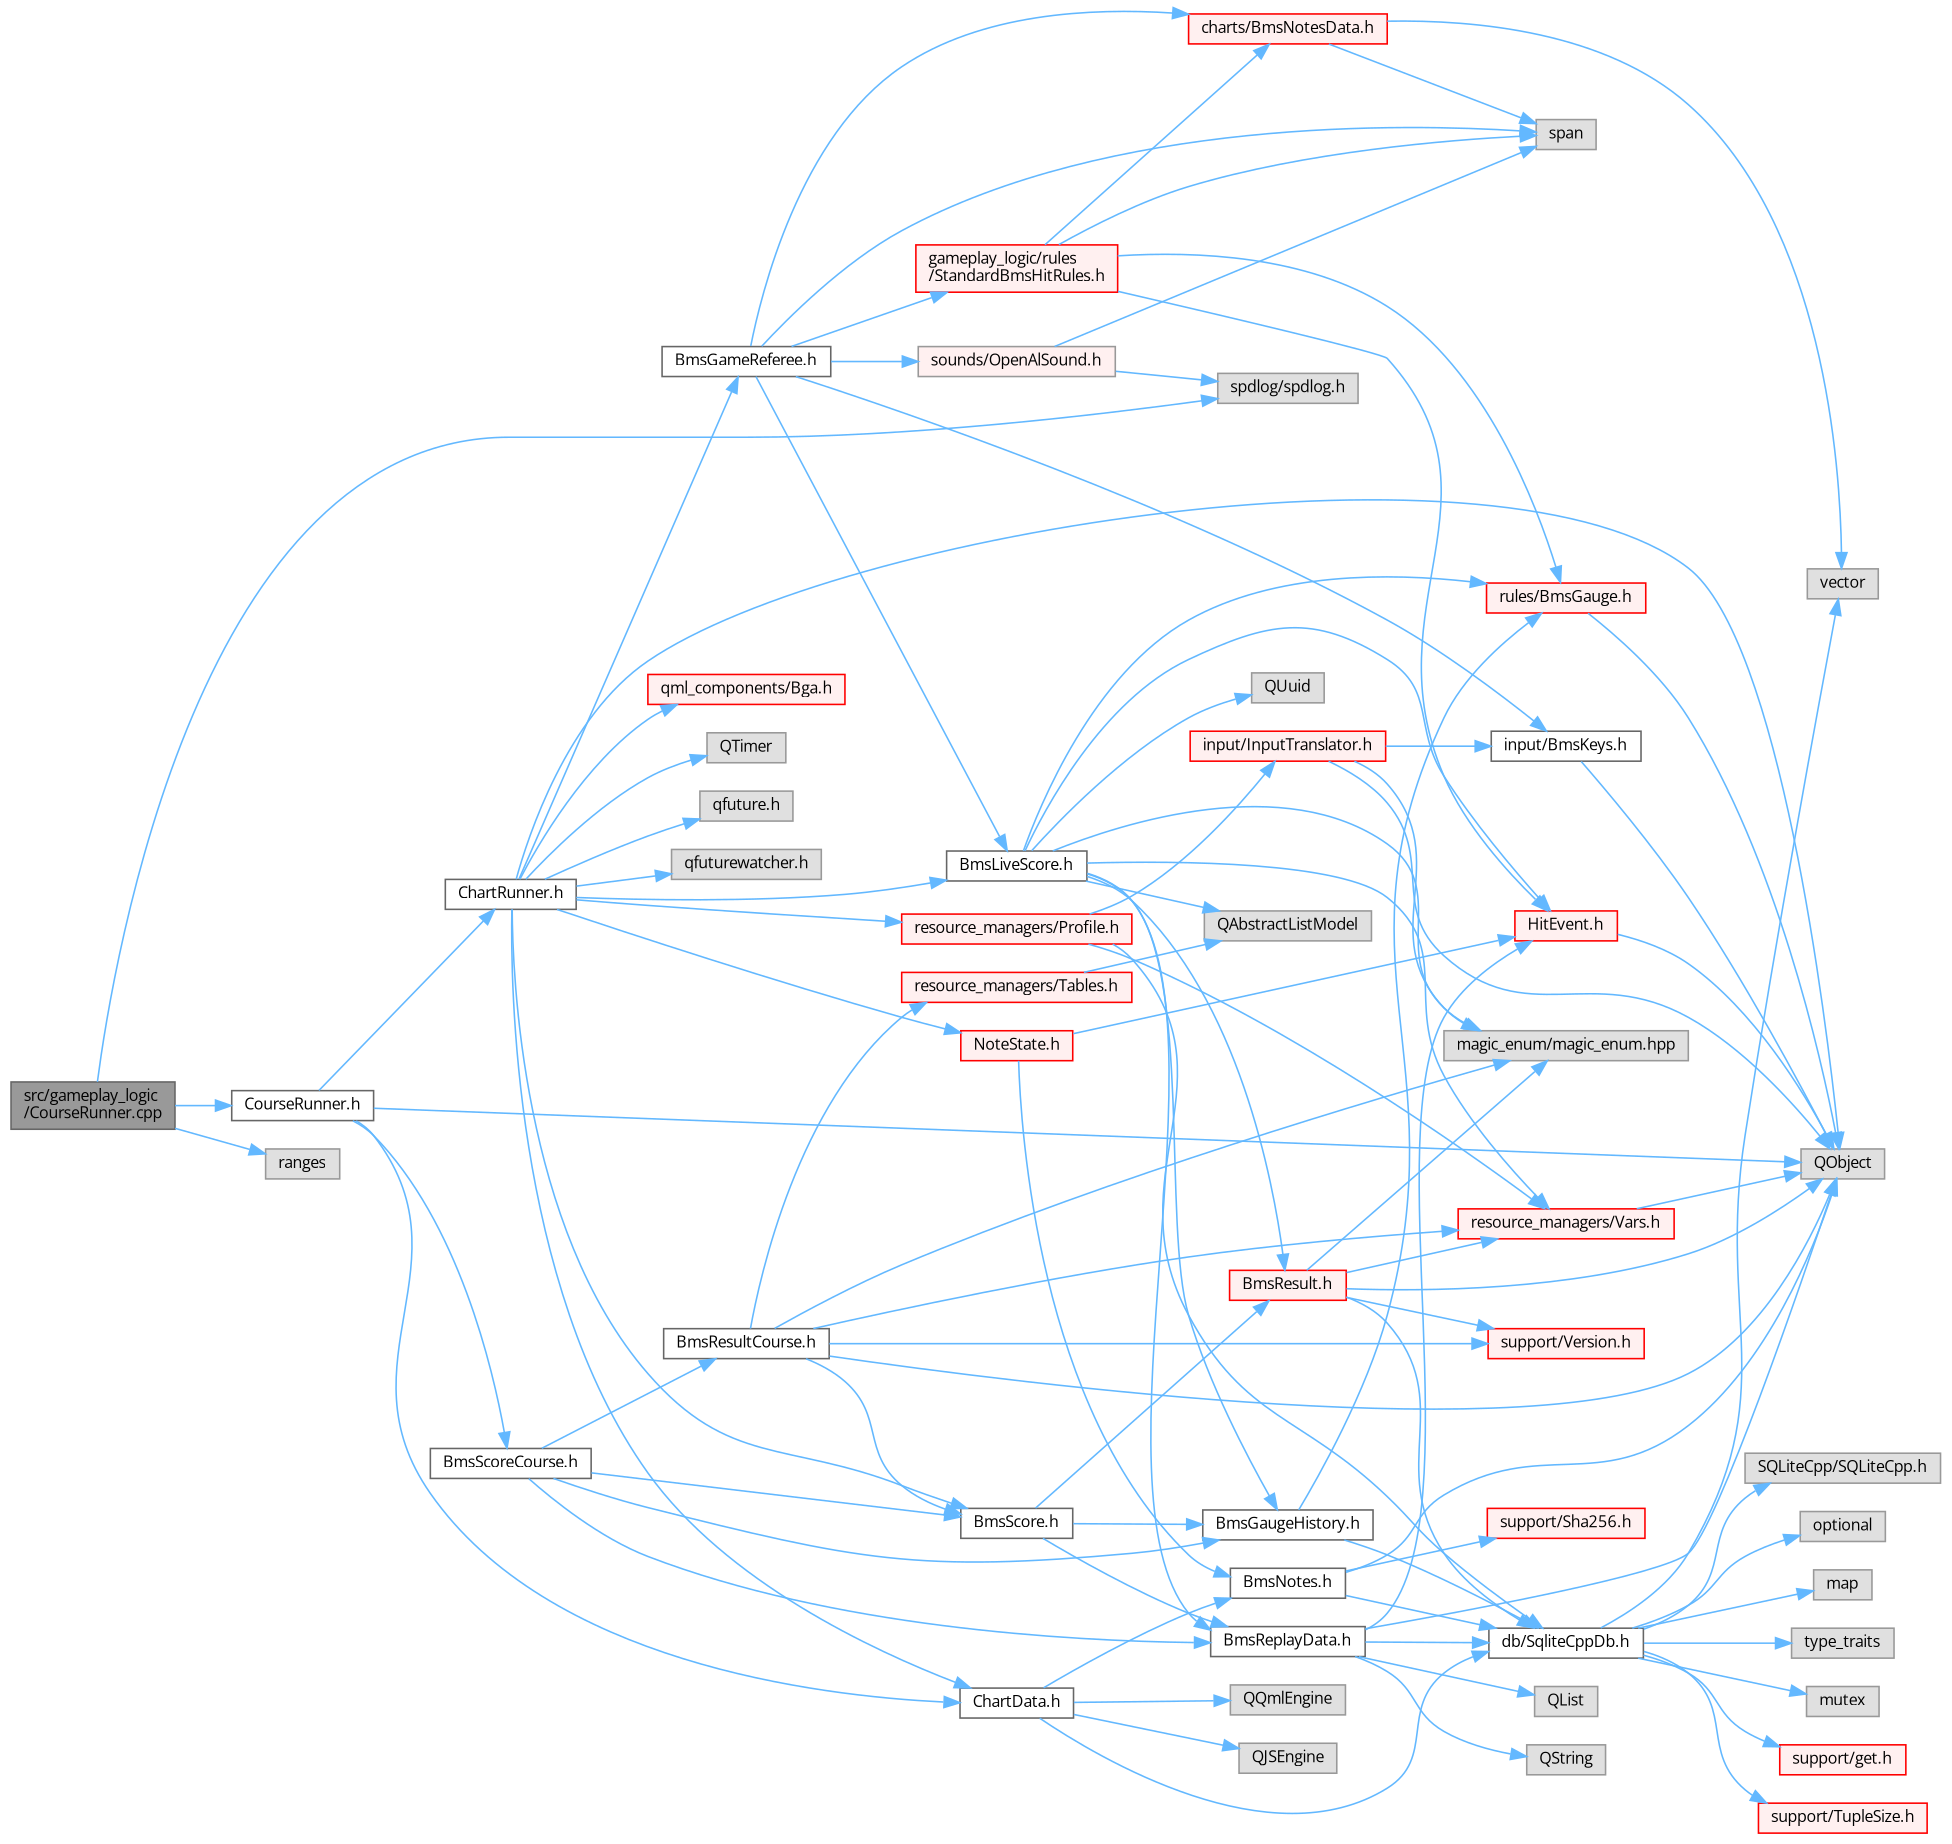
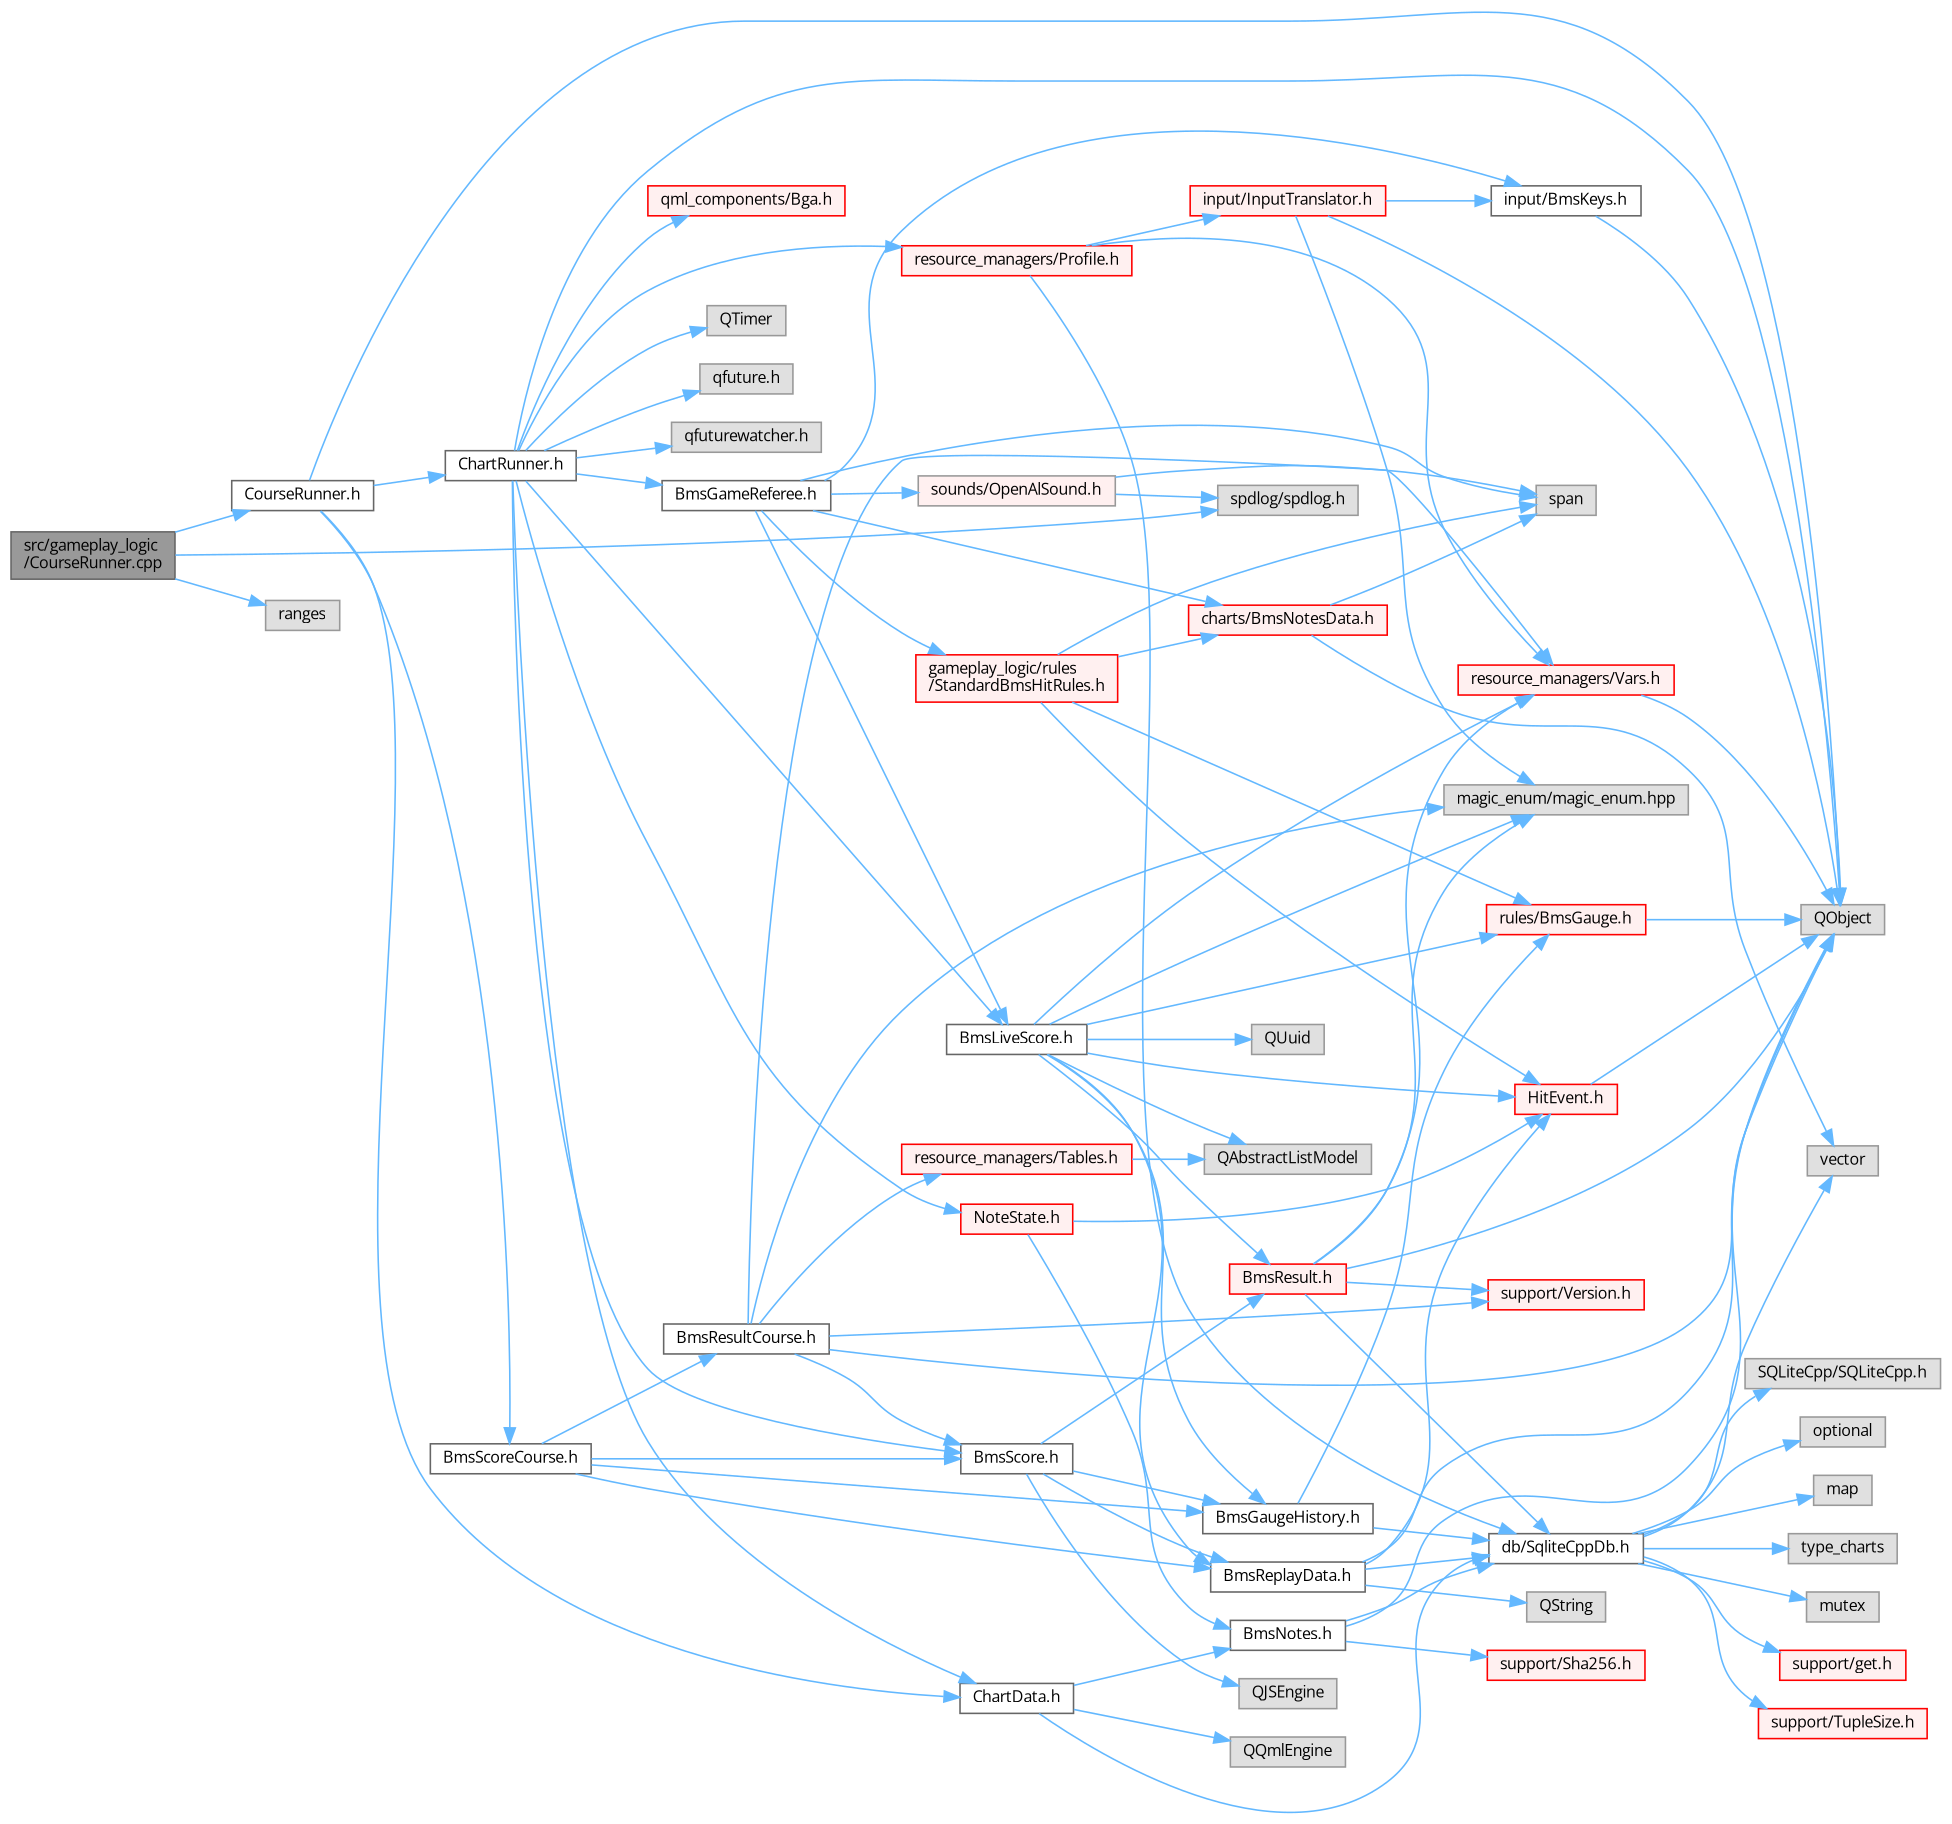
  digraph {
    fontname="Open Sans"
    rankdir=LR
    node [color=grey60 fillcolor="#E0E0E0" fontname="Open Sans" fontsize=10 shape=box style=filled]
    edge [color=steelblue1 fontname="Open Sans" fontsize=10 labelfontname=Helvetica labelfontsize=10 style=solid]
    n1 [color=gray40 fillcolor=grey60 fontcolor=black height=0.2 label="src/gameplay_logic\l/CourseRunner.cpp" width=0.4]
    n2 [color=grey40 fillcolor=white height=0.2 label="CourseRunner.h" width=0.4]
    n3 [height=0.2 label="spdlog/spdlog.h" width=0.4]
    n4 [height=0.2 label=ranges width=0.4]
    n5 [color=grey40 fillcolor=white height=0.2 label="BmsScoreCourse.h" width=0.4]
    n6 [height=0.2 label=QObject width=0.4]
    n7 [color=grey40 fillcolor=white height=0.2 label="ChartData.h" width=0.4]
    n8 [color=grey40 fillcolor=white height=0.2 label="ChartRunner.h" width=0.4]
    n9 [color=grey40 fillcolor=white height=0.2 label="BmsResultCourse.h" width=0.4]
    n10 [color=grey40 fillcolor=white height=0.2 label="BmsScore.h" width=0.4]
    n11 [color=grey40 fillcolor=white height=0.2 label="BmsGaugeHistory.h" width=0.4]
    n12 [color=grey40 fillcolor=white height=0.2 label="BmsReplayData.h" width=0.4]
    n13 [color=grey40 fillcolor=white height=0.2 label="db/SqliteCppDb.h" width=0.4]
    n14 [height=0.2 label=QQmlEngine width=0.4]
    n15 [height=0.2 label=QJSEngine width=0.4]
    n16 [color=grey40 fillcolor=white height=0.2 label="BmsNotes.h" width=0.4]
    n17 [color=grey40 fillcolor=white height=0.2 label="BmsGameReferee.h" width=0.4]
    n18 [color=grey40 fillcolor=white height=0.2 label="BmsLiveScore.h" width=0.4]
    n19 [color=red fillcolor="#FFF0F0" height=0.2 label="resource_managers/Profile.h" width=0.4]
    n20 [color=red fillcolor="#FFF0F0" height=0.2 label="qml_components/Bga.h" width=0.4]
    n21 [color=red fillcolor="#FFF0F0" height=0.2 label="NoteState.h" width=0.4]
    n22 [height=0.2 label=QTimer width=0.4]
    n23 [height=0.2 label="qfuture.h" width=0.4]
    n24 [height=0.2 label="qfuturewatcher.h" width=0.4]
    n25 [height=0.2 label="magic_enum/magic_enum.hpp" width=0.4]
    n26 [color=red fillcolor="#FFF0F0" height=0.2 label="resource_managers/Vars.h" width=0.4]
    n27 [color=red fillcolor="#FFF0F0" height=0.2 label="support/Version.h" width=0.4]
    n28 [color=red fillcolor="#FFF0F0" height=0.2 label="resource_managers/Tables.h" width=0.4]
    n29 [color=red fillcolor="#FFF0F0" height=0.2 label="BmsResult.h" width=0.4]
    n30 [color=red fillcolor="#FFF0F0" height=0.2 label="rules/BmsGauge.h" width=0.4]
    n31 [color=red fillcolor="#FFF0F0" height=0.2 label="HitEvent.h" width=0.4]
-   n32 [height=0.2 label=QList width=0.4]
    n33 [height=0.2 label=QString width=0.4]
    n34 [height=0.2 label=QAbstractListModel width=0.4]
    n35 [height=0.2 label="SQLiteCpp/SQLiteCpp.h" width=0.4]
    n36 [height=0.2 label=optional width=0.4]
    n37 [height=0.2 label=vector width=0.4]
    n38 [height=0.2 label=map width=0.4]
-   n39 [height=0.2 label=type_traits width=0.4]
+   n39 [height=0.2 label=type_charts width=0.4]
    n40 [height=0.2 label=mutex width=0.4]
    n41 [color=red fillcolor="#FFF0F0" height=0.2 label="support/get.h" width=0.4]
    n42 [color=red fillcolor="#FFF0F0" height=0.2 label="support/TupleSize.h" width=0.4]
    n43 [color=red fillcolor="#FFF0F0" height=0.2 label="support/Sha256.h" width=0.4]
    n44 [height=0.2 label=span width=0.4]
    n45 [color=red fillcolor="#FFF0F0" height=0.2 label="charts/BmsNotesData.h" width=0.4]
    n46 [color=grey40 fillcolor=white height=0.2 label="input/BmsKeys.h" width=0.4]
    n47 [color=red fillcolor="#FFF0F0" height=0.2 label="gameplay_logic/rules\l/StandardBmsHitRules.h" width=0.4]
    n48 [fillcolor="#FFF0F0" height=0.2 label="sounds/OpenAlSound.h" width=0.4]
    n49 [height=0.2 label=QUuid width=0.4]
    n50 [color=red fillcolor="#FFF0F0" height=0.2 label="input/InputTranslator.h" width=0.4]
    n1 -> n2
    n1 -> n3
    n1 -> n4
    n2 -> n5
    n2 -> n6
    n2 -> n7
    n2 -> n8
    n5 -> n9
    n5 -> n10
    n5 -> n11
    n5 -> n12
    n7 -> n13
    n7 -> n14
-   n7 -> n15
+   n10 -> n15
    n7 -> n16
    n8 -> n6
    n8 -> n7
    n8 -> n10
    n8 -> n17
    n8 -> n18
    n8 -> n19
    n8 -> n20
    n8 -> n21
    n8 -> n22
    n8 -> n23
    n8 -> n24
    n9 -> n6
    n9 -> n10
    n9 -> n25
    n9 -> n26
    n9 -> n27
    n9 -> n28
    n10 -> n11
    n10 -> n12
    n10 -> n29
    n11 -> n13
    n11 -> n30
    n12 -> n6
    n12 -> n13
    n12 -> n31
-   n12 -> n32
    n12 -> n33
    n13 -> n35
    n13 -> n36
    n13 -> n37
    n13 -> n38
    n13 -> n39
    n13 -> n40
    n13 -> n41
    n13 -> n42
    n16 -> n6
    n16 -> n13
    n16 -> n43
    n17 -> n18
    n17 -> n44
    n17 -> n45
    n17 -> n46
    n17 -> n47
    n17 -> n48
    n18 -> n11
    n18 -> n12
    n18 -> n25
    n18 -> n26
    n18 -> n29
    n18 -> n30
    n18 -> n31
    n18 -> n34
    n18 -> n49
    n19 -> n13
    n19 -> n26
    n19 -> n50
    n21 -> n16
    n21 -> n31
    n26 -> n6
    n28 -> n34
    n29 -> n6
    n29 -> n13
    n29 -> n25
    n29 -> n26
    n29 -> n27
    n30 -> n6
    n31 -> n6
    n45 -> n37
    n45 -> n44
    n46 -> n6
    n47 -> n30
    n47 -> n31
    n47 -> n44
    n47 -> n45
    n48 -> n3
    n48 -> n44
    n50 -> n6
    n50 -> n25
    n50 -> n46
  }
